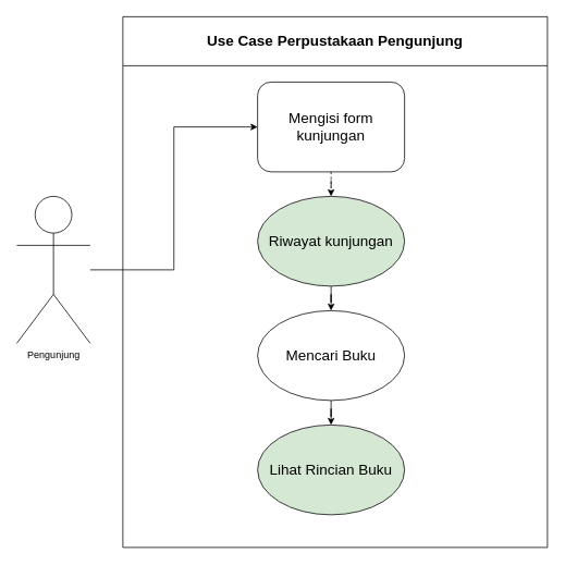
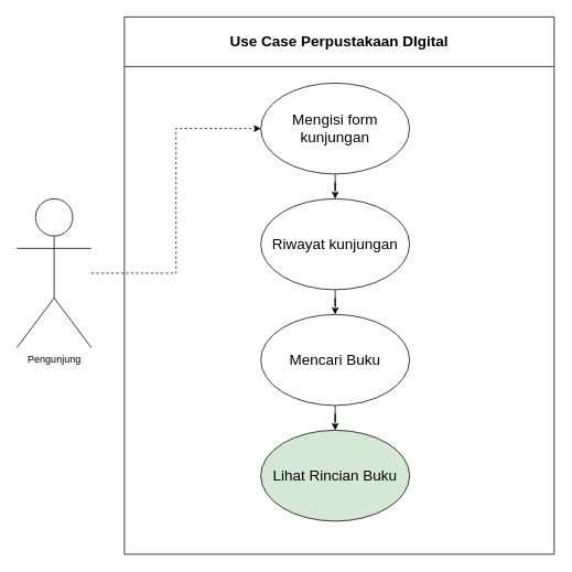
  <mxCell id="0" />
  <mxCell id="1" parent="0" />
- <mxCell id="2" value="" style="edgeStyle=orthogonalEdgeStyle;rounded=0;orthogonalLoop=1;jettySize=auto;html=1;dashed=1;" edge="1" parent="1" source="3" target="5"><mxGeometry relative="1" as="geometry" /></mxCell>
- <mxCell id="3" value="&lt;font style=&quot;font-size: 18px;&quot;&gt;Mengisi form kunjungan&lt;/font&gt;" style="whiteSpace=wrap;html=1;rounded=1;" vertex="1" parent="1"><mxGeometry x="315" y="100" width="180" height="110" as="geometry" /></mxCell>
+ <mxCell id="2" value="" style="edgeStyle=orthogonalEdgeStyle;rounded=0;orthogonalLoop=1;jettySize=auto;html=1;" edge="1" parent="1" source="3" target="5"><mxGeometry relative="1" as="geometry" /></mxCell>
+ <mxCell id="3" value="&lt;font style=&quot;font-size: 18px;&quot;&gt;Mengisi form kunjungan&lt;/font&gt;" style="ellipse;whiteSpace=wrap;html=1;" vertex="1" parent="1"><mxGeometry x="315" y="100" width="180" height="110" as="geometry" /></mxCell>
  <mxCell id="4" value="" style="edgeStyle=orthogonalEdgeStyle;rounded=0;orthogonalLoop=1;jettySize=auto;html=1;" edge="1" parent="1" source="5" target="7"><mxGeometry relative="1" as="geometry" /></mxCell>
- <mxCell id="5" value="&lt;span style=&quot;font-size: 18px;&quot;&gt;Riwayat kunjungan&lt;/span&gt;" style="ellipse;whiteSpace=wrap;html=1;fillColor=#d5e8d4;" vertex="1" parent="1"><mxGeometry x="315" y="240" width="180" height="110" as="geometry" /></mxCell>
+ <mxCell id="5" value="&lt;span style=&quot;font-size: 18px;&quot;&gt;Riwayat kunjungan&lt;/span&gt;" style="ellipse;whiteSpace=wrap;html=1;" vertex="1" parent="1"><mxGeometry x="315" y="240" width="180" height="110" as="geometry" /></mxCell>
  <mxCell id="6" value="" style="edgeStyle=orthogonalEdgeStyle;rounded=0;orthogonalLoop=1;jettySize=auto;html=1;" edge="1" parent="1" source="7" target="10"><mxGeometry relative="1" as="geometry" /></mxCell>
  <mxCell id="7" value="&lt;span style=&quot;font-size: 18px;&quot;&gt;Mencari Buku&lt;br&gt;&lt;/span&gt;" style="ellipse;whiteSpace=wrap;html=1;" vertex="1" parent="1"><mxGeometry x="315" y="380" width="180" height="110" as="geometry" /></mxCell>
- <mxCell id="8" style="edgeStyle=orthogonalEdgeStyle;rounded=0;orthogonalLoop=1;jettySize=auto;html=1;entryX=0;entryY=0.5;entryDx=0;entryDy=0;" edge="1" parent="1" source="9" target="3"><mxGeometry relative="1" as="geometry" /></mxCell>
+ <mxCell id="8" style="edgeStyle=orthogonalEdgeStyle;rounded=0;orthogonalLoop=1;jettySize=auto;html=1;entryX=0;entryY=0.5;entryDx=0;entryDy=0;dashed=1;" edge="1" parent="1" source="9" target="3"><mxGeometry relative="1" as="geometry" /></mxCell>
  <mxCell id="9" value="Pengunjung" style="shape=umlActor;verticalLabelPosition=bottom;verticalAlign=top;html=1;outlineConnect=0;" vertex="1" parent="1"><mxGeometry x="20" y="240" width="90" height="180" as="geometry" /></mxCell>
  <mxCell id="10" value="&lt;span style=&quot;font-size: 18px;&quot;&gt;Lihat Rincian Buku&lt;br&gt;&lt;/span&gt;" style="ellipse;whiteSpace=wrap;html=1;fillColor=#d5e8d4;" vertex="1" parent="1"><mxGeometry x="315" y="520" width="180" height="110" as="geometry" /></mxCell>
- <mxCell id="11" value="&lt;font style=&quot;font-size: 18px;&quot;&gt;Use Case Perpustakaan Pengunjung&lt;/font&gt;" style="swimlane;whiteSpace=wrap;html=1;startSize=60;" vertex="1" parent="1"><mxGeometry x="150" y="20" width="520" height="650" as="geometry" /></mxCell>
+ <mxCell id="11" value="&lt;font style=&quot;font-size: 18px;&quot;&gt;Use Case Perpustakaan DIgital&lt;/font&gt;" style="swimlane;whiteSpace=wrap;html=1;startSize=60;" vertex="1" parent="1"><mxGeometry x="150" y="20" width="520" height="650" as="geometry" /></mxCell>
